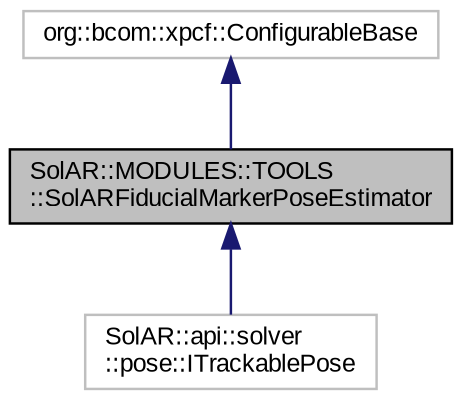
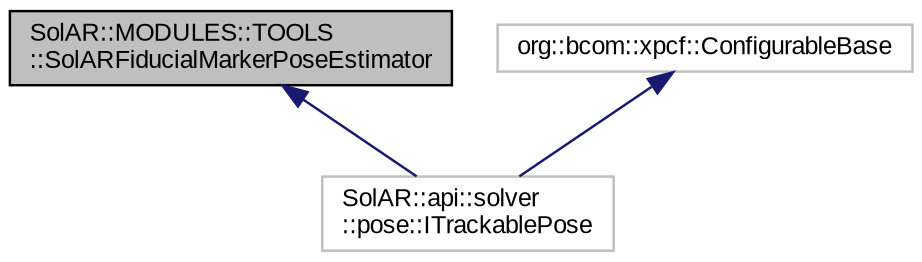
  digraph {
    fontname="Liberation Sans"
    node [color=grey75 fillcolor=white fontname="Liberation Sans" fontsize=10 shape=record style=filled]
    edge [color=midnightblue dir=back fontname="Liberation Sans" fontsize=10 labelfontname=Helvetica labelfontsize=10 style=solid]
    n1 [color=black fillcolor=grey75 fontcolor=black height=0.2 label="SolAR::MODULES::TOOLS\l::SolARFiducialMarkerPoseEstimator" width=0.4]
    n2 [height=0.2 label="SolAR::api::solver\l::pose::ITrackablePose" width=0.4]
    n3 [height=0.2 label="org::bcom::xpcf::ConfigurableBase" width=0.4]
    n1 -> n2
-   n3 -> n1
+   n3 -> n2
  }
